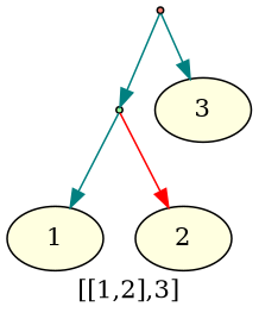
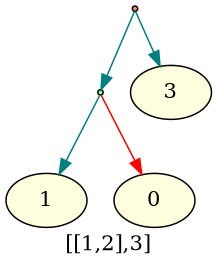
  digraph {
    label="[[1,2],3]"
    node [style=filled fillcolor=lightyellow]
    edge [color=teal]
    r3 [shape=point fillcolor=salmon]
    r1 [shape=point fillcolor=palegreen]
    3
    1
-   2
+   2 [label=0]
    r3 -> r1
    r3 -> 3
    r1 -> 1
    r1 -> 2 [color=red]
  }
